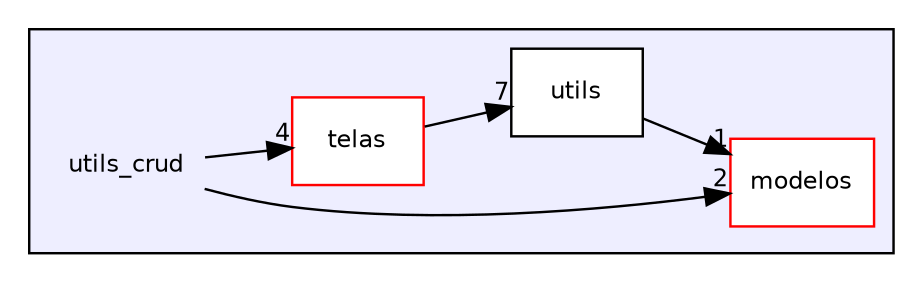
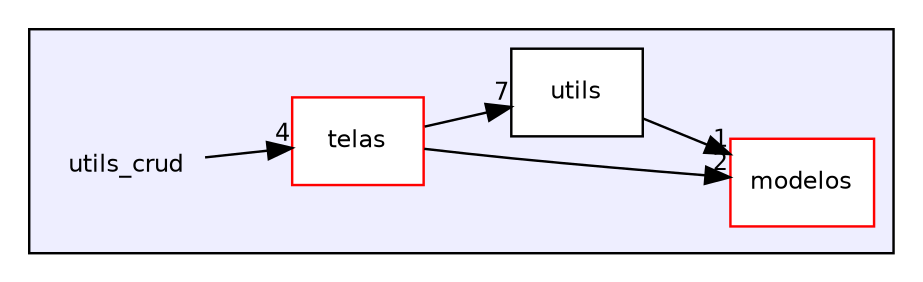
  digraph {
    compound=true
    rankdir=LR
    node [fontname=Helvetica fontsize=10 shape=box color=red fillcolor=white style=filled]
    edge [labeldistance=1.5 labelfontname=Helvetica labelfontsize=10]
    n1 [label=utils_crud shape=plaintext color="" fillcolor="" style=""]
    n2 [label=modelos]
    n3 [label=telas]
    n4 [color=black label=utils]
    subgraph cluster_1 {
      bgcolor="#eeeeff"
      pencolor=black
      n1
      n2
      n3
      n4
    }
    n1 -> n3 [headlabel=4]
-   n1 -> n2 [headlabel=2]
+   n3 -> n2 [headlabel=2]
    n3 -> n4 [headlabel=7]
    n4 -> n2 [headlabel=1]
  }
